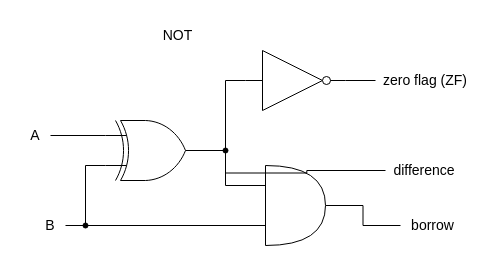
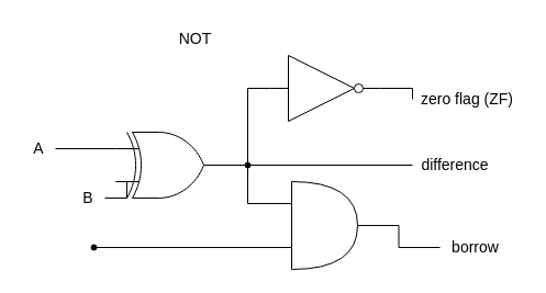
  <mxCell id="0" />
  <mxCell id="1" parent="0" />
  <mxCell id="2" style="edgeStyle=orthogonalEdgeStyle;rounded=0;orthogonalLoop=1;jettySize=auto;html=1;exitX=1;exitY=0.5;exitDx=0;exitDy=0;exitPerimeter=0;entryX=0;entryY=0.25;entryDx=0;entryDy=0;entryPerimeter=0;fontSize=14;endArrow=none;endFill=0;" edge="1" parent="1" source="4" target="11"><mxGeometry relative="1" as="geometry"><Array as="points"><mxPoint x="225" y="150" /><mxPoint x="225" y="185" /></Array></mxGeometry></mxCell>
  <mxCell id="3" style="edgeStyle=orthogonalEdgeStyle;rounded=0;orthogonalLoop=1;jettySize=auto;html=1;exitX=1;exitY=0.5;exitDx=0;exitDy=0;exitPerimeter=0;entryX=0;entryY=0.5;entryDx=0;entryDy=0;entryPerimeter=0;fontSize=14;endArrow=none;endFill=0;" edge="1" parent="1" source="4" target="16"><mxGeometry relative="1" as="geometry" /></mxCell>
  <mxCell id="4" value="" style="verticalLabelPosition=bottom;shadow=0;dashed=0;align=center;html=1;verticalAlign=top;shape=mxgraph.electrical.logic_gates.logic_gate;operation=xor;fontSize=14;" vertex="1" parent="1"><mxGeometry x="105" y="120" width="100" height="60" as="geometry" /></mxCell>
  <mxCell id="5" style="edgeStyle=orthogonalEdgeStyle;rounded=0;orthogonalLoop=1;jettySize=auto;html=1;entryX=0;entryY=0.25;entryDx=0;entryDy=0;entryPerimeter=0;fontSize=14;endArrow=none;endFill=0;" edge="1" parent="1" source="6" target="4"><mxGeometry relative="1" as="geometry" /></mxCell>
  <mxCell id="6" value="A" style="text;html=1;strokeColor=none;fillColor=none;align=center;verticalAlign=middle;whiteSpace=wrap;rounded=0;fontSize=14;" vertex="1" parent="1"><mxGeometry x="20" y="120" width="30" height="30" as="geometry" /></mxCell>
  <mxCell id="7" style="edgeStyle=orthogonalEdgeStyle;rounded=0;orthogonalLoop=1;jettySize=auto;html=1;entryX=0;entryY=0.75;entryDx=0;entryDy=0;entryPerimeter=0;fontSize=14;endArrow=none;endFill=0;" edge="1" parent="1" source="9" target="4"><mxGeometry relative="1" as="geometry" /></mxCell>
  <mxCell id="8" style="edgeStyle=orthogonalEdgeStyle;rounded=0;orthogonalLoop=1;jettySize=auto;html=1;fontSize=14;endArrow=none;endFill=0;entryX=0;entryY=0.75;entryDx=0;entryDy=0;entryPerimeter=0;startArrow=none;" edge="1" parent="1" source="19" target="11"><mxGeometry relative="1" as="geometry"><mxPoint x="215" y="220" as="targetPoint" /></mxGeometry></mxCell>
- <mxCell id="9" value="B" style="text;html=1;strokeColor=none;fillColor=none;align=center;verticalAlign=middle;whiteSpace=wrap;rounded=0;fontSize=14;" vertex="1" parent="1"><mxGeometry x="35" y="210" width="30" height="30" as="geometry" /></mxCell>
+ <mxCell id="9" value="B" style="text;html=1;strokeColor=none;fillColor=none;align=center;verticalAlign=middle;whiteSpace=wrap;rounded=0;fontSize=14;" vertex="1" parent="1"><mxGeometry x="65" y="165" width="30" height="30" as="geometry" /></mxCell>
  <mxCell id="10" style="edgeStyle=orthogonalEdgeStyle;rounded=0;orthogonalLoop=1;jettySize=auto;html=1;exitX=1;exitY=0.5;exitDx=0;exitDy=0;exitPerimeter=0;fontSize=14;endArrow=none;endFill=0;entryX=0;entryY=0.5;entryDx=0;entryDy=0;" edge="1" parent="1" source="11" target="12"><mxGeometry relative="1" as="geometry"><mxPoint x="365" y="204.828" as="targetPoint" /></mxGeometry></mxCell>
  <mxCell id="11" value="" style="shape=or;whiteSpace=wrap;html=1;fontSize=14;" vertex="1" parent="1"><mxGeometry x="265" y="165" width="60" height="80" as="geometry" /></mxCell>
  <mxCell id="12" value="borrow" style="text;html=1;strokeColor=none;fillColor=none;align=center;verticalAlign=middle;whiteSpace=wrap;rounded=0;fontSize=14;" vertex="1" parent="1"><mxGeometry x="400" y="210" width="65" height="30" as="geometry" /></mxCell>
  <mxCell id="13" style="edgeStyle=orthogonalEdgeStyle;rounded=0;orthogonalLoop=1;jettySize=auto;html=1;fontSize=14;endArrow=none;endFill=0;startArrow=none;" edge="1" parent="1" source="20"><mxGeometry relative="1" as="geometry"><mxPoint x="205" y="150" as="targetPoint" /></mxGeometry></mxCell>
- <mxCell id="14" value="difference" style="text;html=1;strokeColor=none;fillColor=none;align=center;verticalAlign=middle;whiteSpace=wrap;rounded=0;fontSize=14;" vertex="1" parent="1"><mxGeometry x="385" y="155" width="77.5" height="30" as="geometry" /></mxCell>
+ <mxCell id="14" value="difference" style="text;html=1;strokeColor=none;fillColor=none;align=center;verticalAlign=middle;whiteSpace=wrap;rounded=0;fontSize=14;" vertex="1" parent="1"><mxGeometry x="375" y="135" width="77.5" height="30" as="geometry" /></mxCell>
  <mxCell id="15" style="edgeStyle=orthogonalEdgeStyle;rounded=0;orthogonalLoop=1;jettySize=auto;html=1;exitX=1;exitY=0.5;exitDx=0;exitDy=0;exitPerimeter=0;entryX=0;entryY=0.5;entryDx=0;entryDy=0;fontSize=14;endArrow=none;endFill=0;" edge="1" parent="1" source="16" target="17"><mxGeometry relative="1" as="geometry" /></mxCell>
  <mxCell id="16" value="" style="verticalLabelPosition=bottom;shadow=0;dashed=0;align=center;html=1;verticalAlign=top;shape=mxgraph.electrical.logic_gates.inverter_2;fontSize=14;" vertex="1" parent="1"><mxGeometry x="245" y="50" width="100" height="60" as="geometry" /></mxCell>
- <mxCell id="17" value="zero flag (ZF)" style="text;html=1;strokeColor=none;fillColor=none;align=center;verticalAlign=middle;whiteSpace=wrap;rounded=0;fontSize=14;" vertex="1" parent="1"><mxGeometry x="375" y="65" width="100" height="30" as="geometry" /></mxCell>
+ <mxCell id="17" value="zero flag (ZF)" style="text;html=1;strokeColor=none;fillColor=none;align=center;verticalAlign=middle;whiteSpace=wrap;rounded=0;fontSize=14;" vertex="1" parent="1"><mxGeometry x="375" y="75" width="100" height="30" as="geometry" /></mxCell>
  <mxCell id="18" value="NOT" style="text;html=1;strokeColor=none;fillColor=none;align=center;verticalAlign=middle;whiteSpace=wrap;rounded=0;fontSize=14;" vertex="1" parent="1"><mxGeometry x="160" y="20" width="35" height="30" as="geometry" /></mxCell>
  <mxCell id="19" value="" style="ellipse;whiteSpace=wrap;html=1;aspect=fixed;fontSize=14;fillColor=#000000;" vertex="1" parent="1"><mxGeometry x="82.5" y="222.5" width="5" height="5" as="geometry" /></mxCell>
  <mxCell id="20" value="" style="ellipse;whiteSpace=wrap;html=1;aspect=fixed;fontSize=14;fillColor=#000000;" vertex="1" parent="1"><mxGeometry x="222.5" y="147.5" width="5" height="5" as="geometry" /></mxCell>
  <mxCell id="21" value="" style="edgeStyle=orthogonalEdgeStyle;rounded=0;orthogonalLoop=1;jettySize=auto;html=1;fontSize=14;endArrow=none;endFill=0;" edge="1" parent="1" source="14" target="20"><mxGeometry relative="1" as="geometry"><mxPoint x="205" y="150" as="targetPoint" /><mxPoint x="375" y="150" as="sourcePoint" /></mxGeometry></mxCell>
